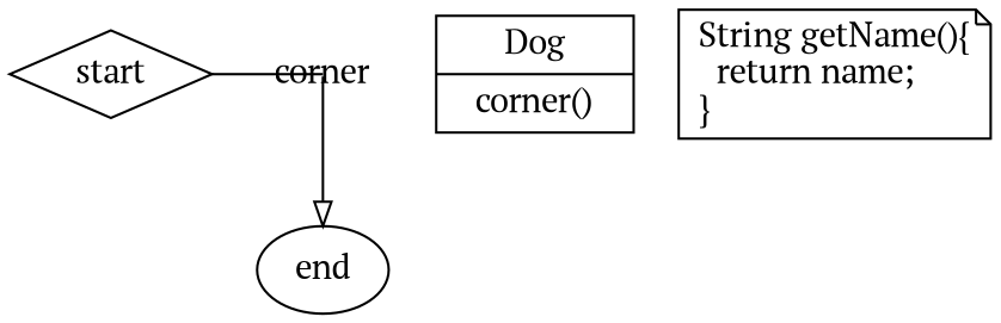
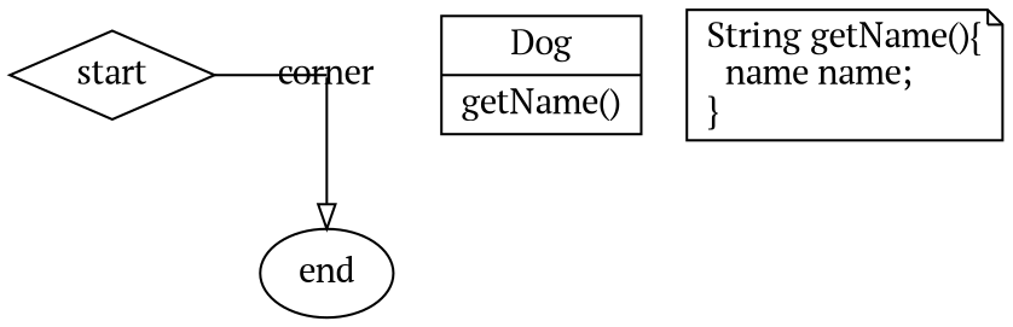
  digraph {
    fontname="PT Serif"
    node [fontname="PT Serif"]
    edge [fontname="PT Serif"]
    start [shape=diamond]
    corner [shape=none]
-   n3 [label="{Dog|<func>corner()}" shape=record]
-   n4 [label="String getName(){\l  return name;\l}\l" shape=note]
+   n3 [label="{Dog|<func>getName()}" shape=record]
+   n4 [label="String getName(){\l  name name;\l}\l" shape=note]
    end
    subgraph sub_1 {
      rank=same
      start
      corner
    }
    subgraph sub_2 {
      n3
      n4
    }
    start -> corner [arrowhead=none headclip=false]
    corner -> end [arrowhead=empty tailclip=false weight=10]
  }
